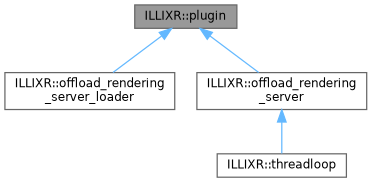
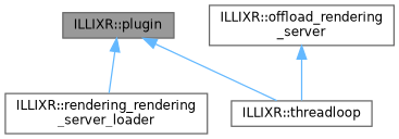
  digraph {
    node [color=gray40 fillcolor=white fontname=Helvetica fontsize=10 shape=box style=filled]
    edge [color=steelblue1 dir=back fontname=Helvetica fontsize=10 labelfontname=Helvetica labelfontsize=10 style=solid]
    n1 [fillcolor=grey60 fontcolor=black height=0.2 label="ILLIXR::plugin" width=0.4]
-   n2 [height=0.2 label="ILLIXR::offload_rendering\l_server_loader" width=0.4]
+   n2 [height=0.2 label="ILLIXR::rendering_rendering\l_server_loader" width=0.4]
    n3 [height=0.2 label="ILLIXR::threadloop" width=0.4]
    n4 [height=0.2 label="ILLIXR::offload_rendering\l_server" width=0.4]
    n1 -> n2
-   n1 -> n4
+   n1 -> n3
    n4 -> n3
  }
